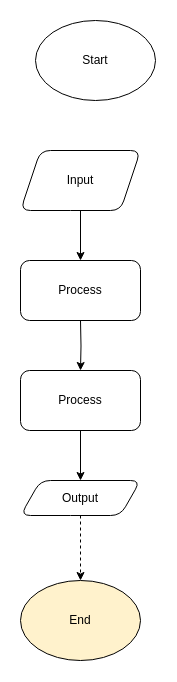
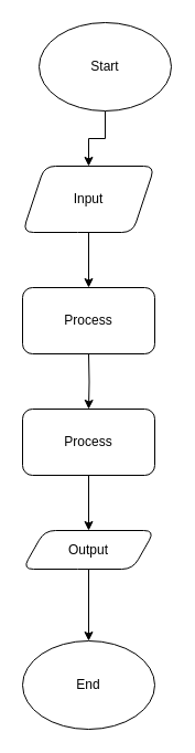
  <mxCell id="0" />
  <mxCell id="1" parent="0" />
+ <mxCell id="2" value="" style="edgeStyle=orthogonalEdgeStyle;rounded=0;orthogonalLoop=1;jettySize=auto;html=1;" parent="1" source="3" target="11" edge="1"><mxGeometry relative="1" as="geometry" /></mxCell>
  <mxCell id="3" value="Start" style="ellipse;whiteSpace=wrap;html=1;" parent="1" vertex="1"><mxGeometry x="35" y="20" width="120" height="80" as="geometry" /></mxCell>
  <mxCell id="4" value="" style="edgeStyle=orthogonalEdgeStyle;rounded=0;orthogonalLoop=1;jettySize=auto;html=1;" parent="1" edge="1"><mxGeometry relative="1" as="geometry"><mxPoint x="80" y="210" as="sourcePoint" /><mxPoint x="80" y="260" as="targetPoint" /></mxGeometry></mxCell>
  <mxCell id="5" value="" style="edgeStyle=orthogonalEdgeStyle;rounded=0;orthogonalLoop=1;jettySize=auto;html=1;" parent="1" target="7" edge="1"><mxGeometry relative="1" as="geometry"><mxPoint x="80" y="320" as="sourcePoint" /></mxGeometry></mxCell>
  <mxCell id="6" value="" style="edgeStyle=orthogonalEdgeStyle;rounded=0;orthogonalLoop=1;jettySize=auto;html=1;" parent="1" source="7" target="10" edge="1"><mxGeometry relative="1" as="geometry" /></mxCell>
  <mxCell id="7" value="Process" style="rounded=1;whiteSpace=wrap;html=1;" parent="1" vertex="1"><mxGeometry x="20" y="370" width="120" height="60" as="geometry" /></mxCell>
  <mxCell id="8" value="Process" style="rounded=1;whiteSpace=wrap;html=1;" parent="1" vertex="1"><mxGeometry x="20" y="260" width="120" height="60" as="geometry" /></mxCell>
- <mxCell id="9" value="" style="edgeStyle=orthogonalEdgeStyle;rounded=0;orthogonalLoop=1;jettySize=auto;html=1;dashed=1;" parent="1" source="10" target="12" edge="1"><mxGeometry relative="1" as="geometry" /></mxCell>
+ <mxCell id="9" value="" style="edgeStyle=orthogonalEdgeStyle;rounded=0;orthogonalLoop=1;jettySize=auto;html=1;" parent="1" source="10" target="12" edge="1"><mxGeometry relative="1" as="geometry" /></mxCell>
  <mxCell id="10" value="Output" style="shape=parallelogram;perimeter=parallelogramPerimeter;whiteSpace=wrap;html=1;fixedSize=1;rounded=1;" parent="1" vertex="1"><mxGeometry x="20" y="480" width="120" height="35" as="geometry" /></mxCell>
  <mxCell id="11" value="Input" style="shape=parallelogram;perimeter=parallelogramPerimeter;whiteSpace=wrap;html=1;fixedSize=1;rounded=1" parent="1" vertex="1"><mxGeometry x="20" y="150" width="120" height="60" as="geometry" /></mxCell>
- <mxCell id="12" value="End" style="ellipse;whiteSpace=wrap;html=1;fillColor=#fff2cc;" parent="1" vertex="1"><mxGeometry x="20" y="580" width="120" height="80" as="geometry" /></mxCell>
+ <mxCell id="12" value="End" style="ellipse;whiteSpace=wrap;html=1;" parent="1" vertex="1"><mxGeometry x="20" y="580" width="120" height="80" as="geometry" /></mxCell>
